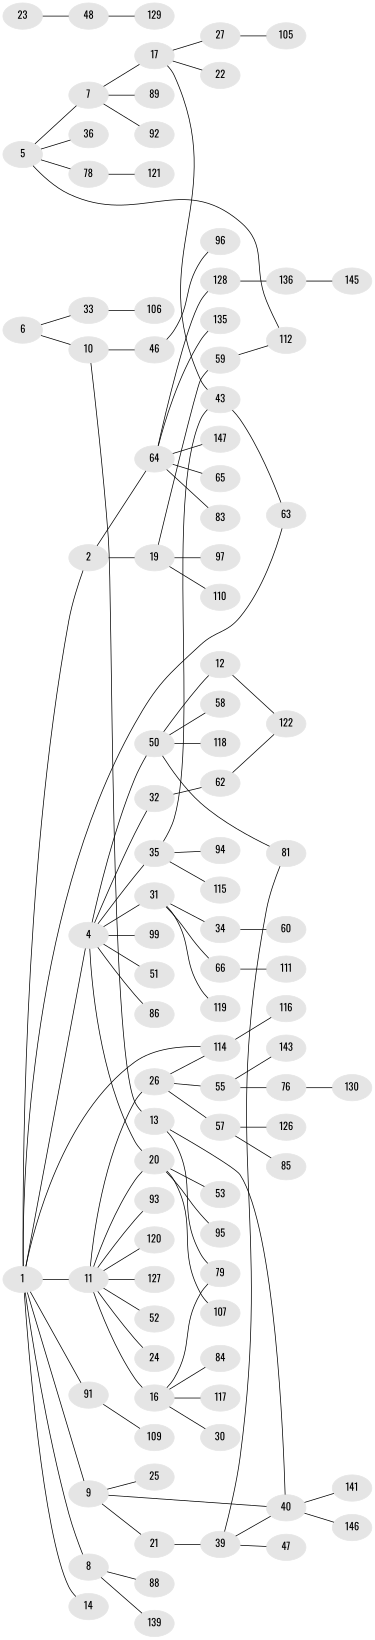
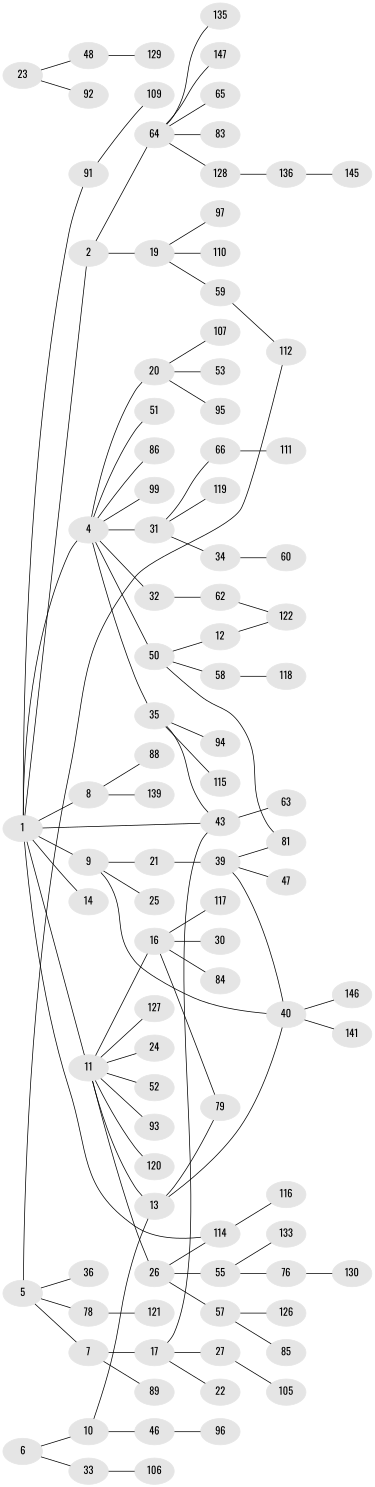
  graph {
    fontname=Oswald
    rankdir=LR
    node [color=gray90 fontname=Oswald style=filled]
    edge [fontname=Oswald]
    1 [super="+3"]
    2 [super="+90"]
    4 [super="+54"]
    8 [super="+132"]
    9 [super="+18"]
    11 [super="+15"]
    14
    43 [super="+125"]
    91 [super="+138"]
    114
    19 [super="+42"]
    64 [super="+103"]
    20 [super="+29"]
    31 [super="+80"]
    32 [super="+38"]
    35 [super="+68"]
    50 [super="+124"]
    51
    86 [super="+144"]
    99
    6 [super="+49"]
    10 [super="+41"]
    33 [super="+105"]
    88
    139
    21 [super="+101"]
    25 [super="+70"]
    40 [super="+137"]
    16 [super="+69"]
    24
    26 [super="+44"]
    52
    93
    120 [super="+133"]
    127
    63
    109
    116
    5 [super="+28"]
    7 [super="+123"]
    36 [super="+72"]
    78 [super="+102"]
    112
    59 [super="+77"]
    97
    110
    65
    83
    128
    135
    147
    53 [super="+100"]
    95
    107
    34
    66
    119
    62
    94
    115
    12
    81
    58
    17 [super="+37"]
    89 [super="+113"]
    121 [super="+142"]
    13 [super="+47"]
    46
    106
    22 [super="+82"]
    27
    122 [super="+140"]
    39 [super="+56"]
    141
    146
    79
    96 [super="+108"]
    30
    84
    117
    55 [super="+75"]
    57 [super="+74"]
    23 [super="+71"]
    48
    92
    n86 [label=105]
    n87 [label=47]
    129
    76
-   143
+   143 [label=133]
    85
    126
    60 [super="+73"]
    111
    118
    130 [super="+134"]
    136
    145
    1 -- 2
    1 -- 4
    1 -- 8
    1 -- 9
    1 -- 11
    1 -- 14
-   1 -- 63
+   1 -- 43
    1 -- 91
    1 -- 114
    2 -- 19
    2 -- 64
    4 -- 20
    4 -- 31
    4 -- 32
    4 -- 35
    4 -- 50
    4 -- 51
    4 -- 86
    4 -- 99
    8 -- 88
    8 -- 139
    9 -- 21
    9 -- 25
    9 -- 40
-   11 -- 20
+   11 -- 13
    11 -- 16
    11 -- 24
    11 -- 26
    11 -- 52
    11 -- 93
    11 -- 120
    11 -- 127 [weight=2]
    43 -- 63
    91 -- 109
    114 -- 116
    19 -- 59
    19 -- 97
    19 -- 110
    64 -- 65
    64 -- 83
    64 -- 128
    64 -- 135
    64 -- 147
    20 -- 53
    20 -- 95
    20 -- 107
    31 -- 34
    31 -- 66
    31 -- 119
    32 -- 62
    35 -- 43
    35 -- 94
    35 -- 115
    50 -- 12
    50 -- 81
    50 -- 58
    6 -- 10
    6 -- 33
    10 -- 13
    10 -- 46
    33 -- 106
    21 -- 39
    40 -- 141
    40 -- 146
    16 -- 79
    16 -- 30
    16 -- 84
    16 -- 117
    26 -- 114
    26 -- 55
    26 -- 57
    5 -- 7
    5 -- 36
    5 -- 78
    5 -- 112
    7 -- 17
    7 -- 89
    78 -- 121
    59 -- 112
    128 -- 136
    34 -- 60
    66 -- 111
    62 -- 122
    12 -- 122
-   50 -- 118
+   58 -- 118
    17 -- 43
    17 -- 22
    17 -- 27
    13 -- 40
    13 -- 79
    46 -- 96
    27 -- n86
    39 -- 40
    39 -- 81
    39 -- n87
    55 -- 76
    55 -- 143
    57 -- 85
    57 -- 126
    23 -- 48
-   7 -- 92
+   23 -- 92
    48 -- 129
    76 -- 130
    136 -- 145
  }
